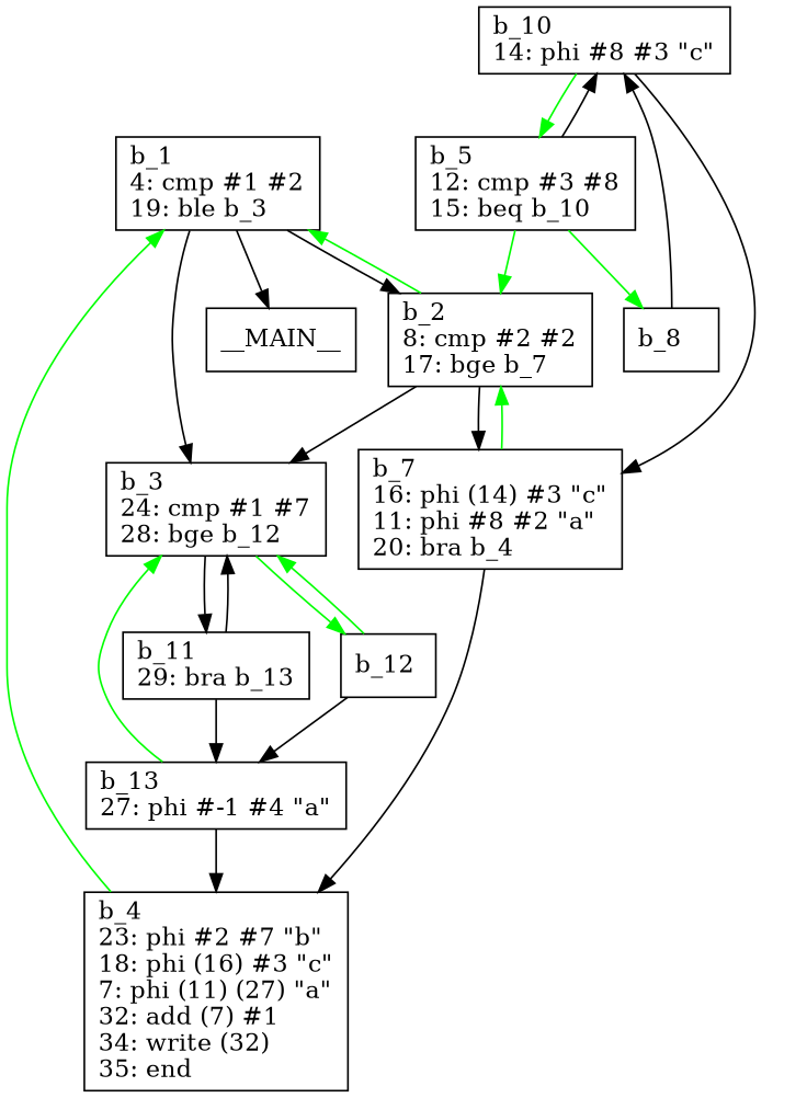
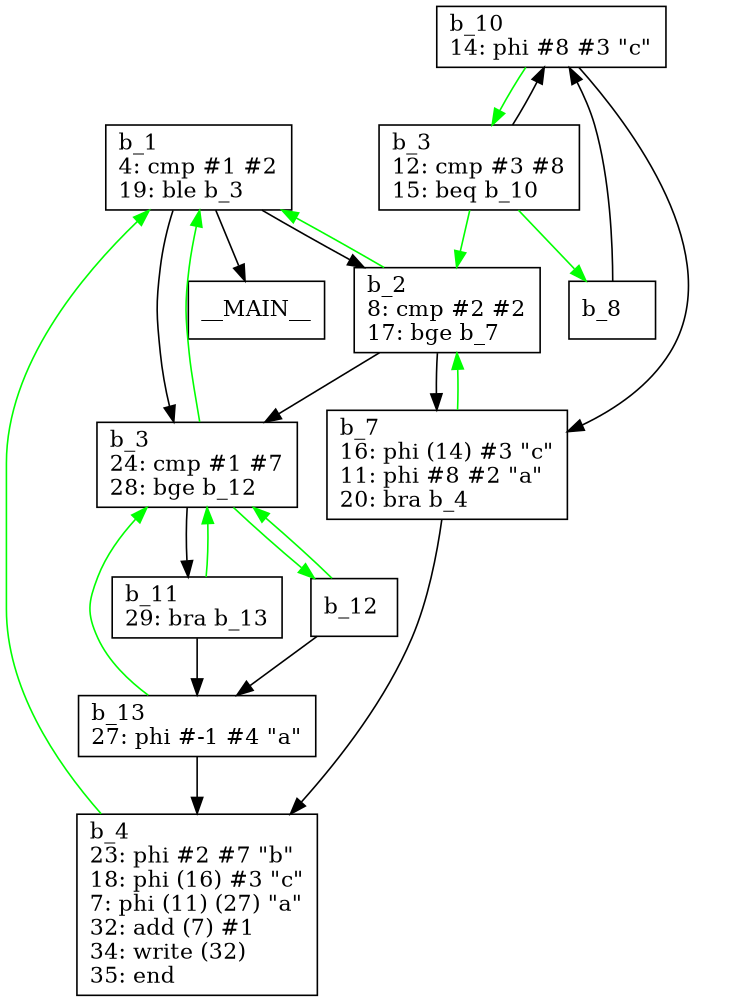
  digraph {
    node [shape=box]
    n1 [label="b_1\l4: cmp #1 #2\l19: ble b_3\l"]
    __MAIN__
    n3 [label="b_2\l8: cmp #2 #2\l17: bge b_7\l"]
    n4 [label="b_3\l24: cmp #1 #7\l28: bge b_12\l"]
    n5 [label="b_7\l16: phi (14) #3 \"c\"\l11: phi #8 #2 \"a\"\l20: bra b_4\l"]
    n6 [label="b_11\l29: bra b_13\l"]
    n7 [label="b_12\l"]
-   n8 [label="b_5\l12: cmp #3 #8\l15: beq b_10\l"]
+   n8 [label="b_3\l12: cmp #3 #8\l15: beq b_10\l"]
    n9 [label="b_8\l"]
    n10 [label="b_10\l14: phi #8 #3 \"c\"\l"]
    n11 [label="b_4\l23: phi #2 #7 \"b\"\l18: phi (16) #3 \"c\"\l7: phi (11) (27) \"a\"\l32: add (7) #1\l34: write (32)\l35: end\l"]
    n12 [label="b_13\l27: phi #-1 #4 \"a\"\l"]
    n1 -> __MAIN__
    n1 -> n3
    n1 -> n4
    n3 -> n1 [color=green]
    n3 -> n4
    n3 -> n5
+   n4 -> n1 [color=green]
    n4 -> n6
    n4 -> n7 [color=green]
    n5 -> n3 [color=green]
    n5 -> n11
-   n6 -> n4 [color=black]
+   n6 -> n4 [color=green]
    n6 -> n12
    n7 -> n4 [color=green]
    n7 -> n12
    n8 -> n3 [color=green]
    n8 -> n9 [color=green]
    n8 -> n10
    n9 -> n10
    n10 -> n5
    n10 -> n8 [color=green]
    n11 -> n1 [color=green]
    n12 -> n4 [color=green]
    n12 -> n11
  }
